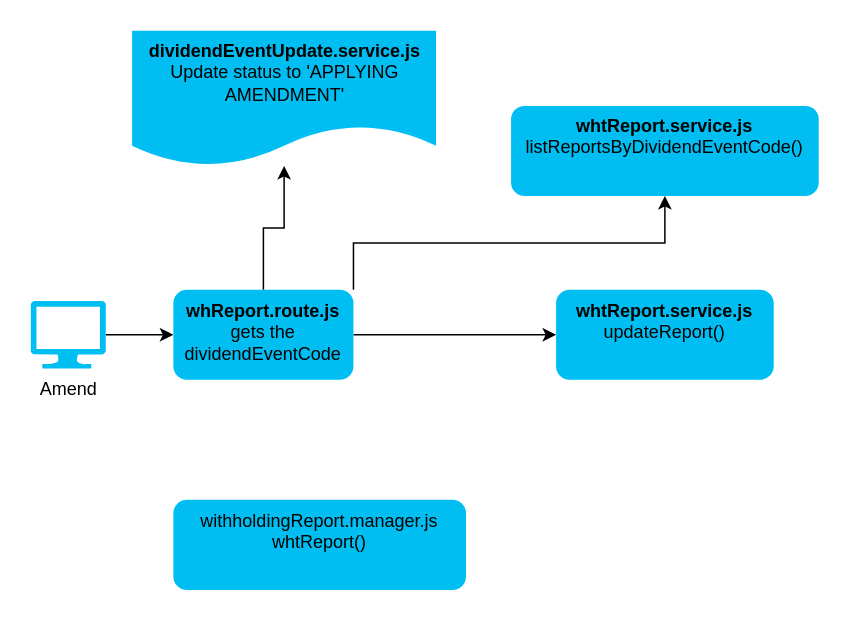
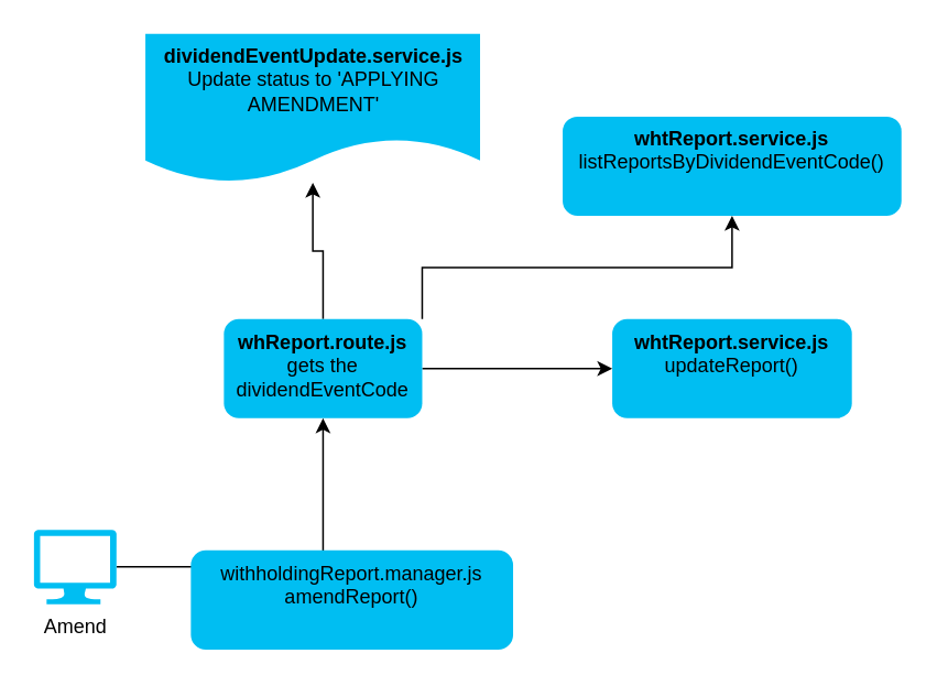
  <mxCell id="0" />
  <mxCell id="1" parent="0" />
  <mxCell id="2" value="" style="edgeStyle=orthogonalEdgeStyle;rounded=0;orthogonalLoop=1;jettySize=auto;html=1;" edge="1" parent="1" source="3" target="7"><mxGeometry relative="1" as="geometry" /></mxCell>
- <mxCell id="3" value="Amend" style="verticalLabelPosition=bottom;html=1;verticalAlign=top;align=center;strokeColor=none;fillColor=#00BEF2;shape=mxgraph.azure.computer;pointerEvents=1;" vertex="1" parent="1"><mxGeometry x="20" y="200" width="50" height="45" as="geometry" /></mxCell>
+ <mxCell id="3" value="Amend" style="verticalLabelPosition=bottom;html=1;verticalAlign=top;align=center;strokeColor=none;fillColor=#00BEF2;shape=mxgraph.azure.computer;pointerEvents=1;" vertex="1" parent="1"><mxGeometry x="20" y="320" width="50" height="45" as="geometry" /></mxCell>
  <mxCell id="4" value="" style="edgeStyle=orthogonalEdgeStyle;rounded=0;orthogonalLoop=1;jettySize=auto;html=1;" edge="1" parent="1" source="7" target="8"><mxGeometry relative="1" as="geometry" /></mxCell>
  <mxCell id="5" value="" style="edgeStyle=orthogonalEdgeStyle;rounded=0;orthogonalLoop=1;jettySize=auto;html=1;exitX=1;exitY=0;exitDx=0;exitDy=0;" edge="1" parent="1" source="7" target="9"><mxGeometry relative="1" as="geometry" /></mxCell>
  <mxCell id="6" value="" style="edgeStyle=orthogonalEdgeStyle;rounded=0;orthogonalLoop=1;jettySize=auto;html=1;" edge="1" parent="1" source="7" target="10"><mxGeometry relative="1" as="geometry" /></mxCell>
- <mxCell id="7" value="&lt;b&gt;whReport.route.js&lt;/b&gt; gets the dividendEventCode" style="rounded=1;whiteSpace=wrap;html=1;verticalAlign=top;fillColor=#00BEF2;strokeColor=none;" vertex="1" parent="1"><mxGeometry x="115" y="192.5" width="120" height="60" as="geometry" /></mxCell>
+ <mxCell id="7" value="&lt;b&gt;whReport.route.js&lt;/b&gt; gets the dividendEventCode" style="rounded=1;whiteSpace=wrap;html=1;verticalAlign=top;fillColor=#00BEF2;strokeColor=none;" vertex="1" parent="1"><mxGeometry x="135" y="192.5" width="120" height="60" as="geometry" /></mxCell>
  <mxCell id="8" value="&lt;b&gt;dividendEventUpdate.service.js&lt;/b&gt; Update status to 'APPLYING AMENDMENT'" style="shape=document;whiteSpace=wrap;html=1;boundedLbl=1;verticalAlign=top;fillColor=#00BEF2;strokeColor=none;rounded=1;" vertex="1" parent="1"><mxGeometry x="87.5" y="20" width="202.5" height="90" as="geometry" /></mxCell>
  <mxCell id="9" value="&lt;b&gt;whtReport.service.js&lt;/b&gt; listReportsByDividendEventCode()" style="rounded=1;whiteSpace=wrap;html=1;verticalAlign=top;fillColor=#00BEF2;strokeColor=none;" vertex="1" parent="1"><mxGeometry x="340" y="70" width="205" height="60" as="geometry" /></mxCell>
  <mxCell id="10" value="&lt;b&gt;whtReport.service.js&lt;/b&gt; updateReport()" style="rounded=1;whiteSpace=wrap;html=1;verticalAlign=top;fillColor=#00BEF2;strokeColor=none;" vertex="1" parent="1"><mxGeometry x="370" y="192.5" width="145" height="60" as="geometry" /></mxCell>
- <mxCell id="11" value="withholdingReport.manager.js whtReport()" style="rounded=1;whiteSpace=wrap;html=1;verticalAlign=top;fillColor=#00BEF2;strokeColor=none;" vertex="1" parent="1"><mxGeometry x="115" y="332.5" width="195" height="60" as="geometry" /></mxCell>
+ <mxCell id="11" value="withholdingReport.manager.js amendReport()" style="rounded=1;whiteSpace=wrap;html=1;verticalAlign=top;fillColor=#00BEF2;strokeColor=none;" vertex="1" parent="1"><mxGeometry x="115" y="332.5" width="195" height="60" as="geometry" /></mxCell>
